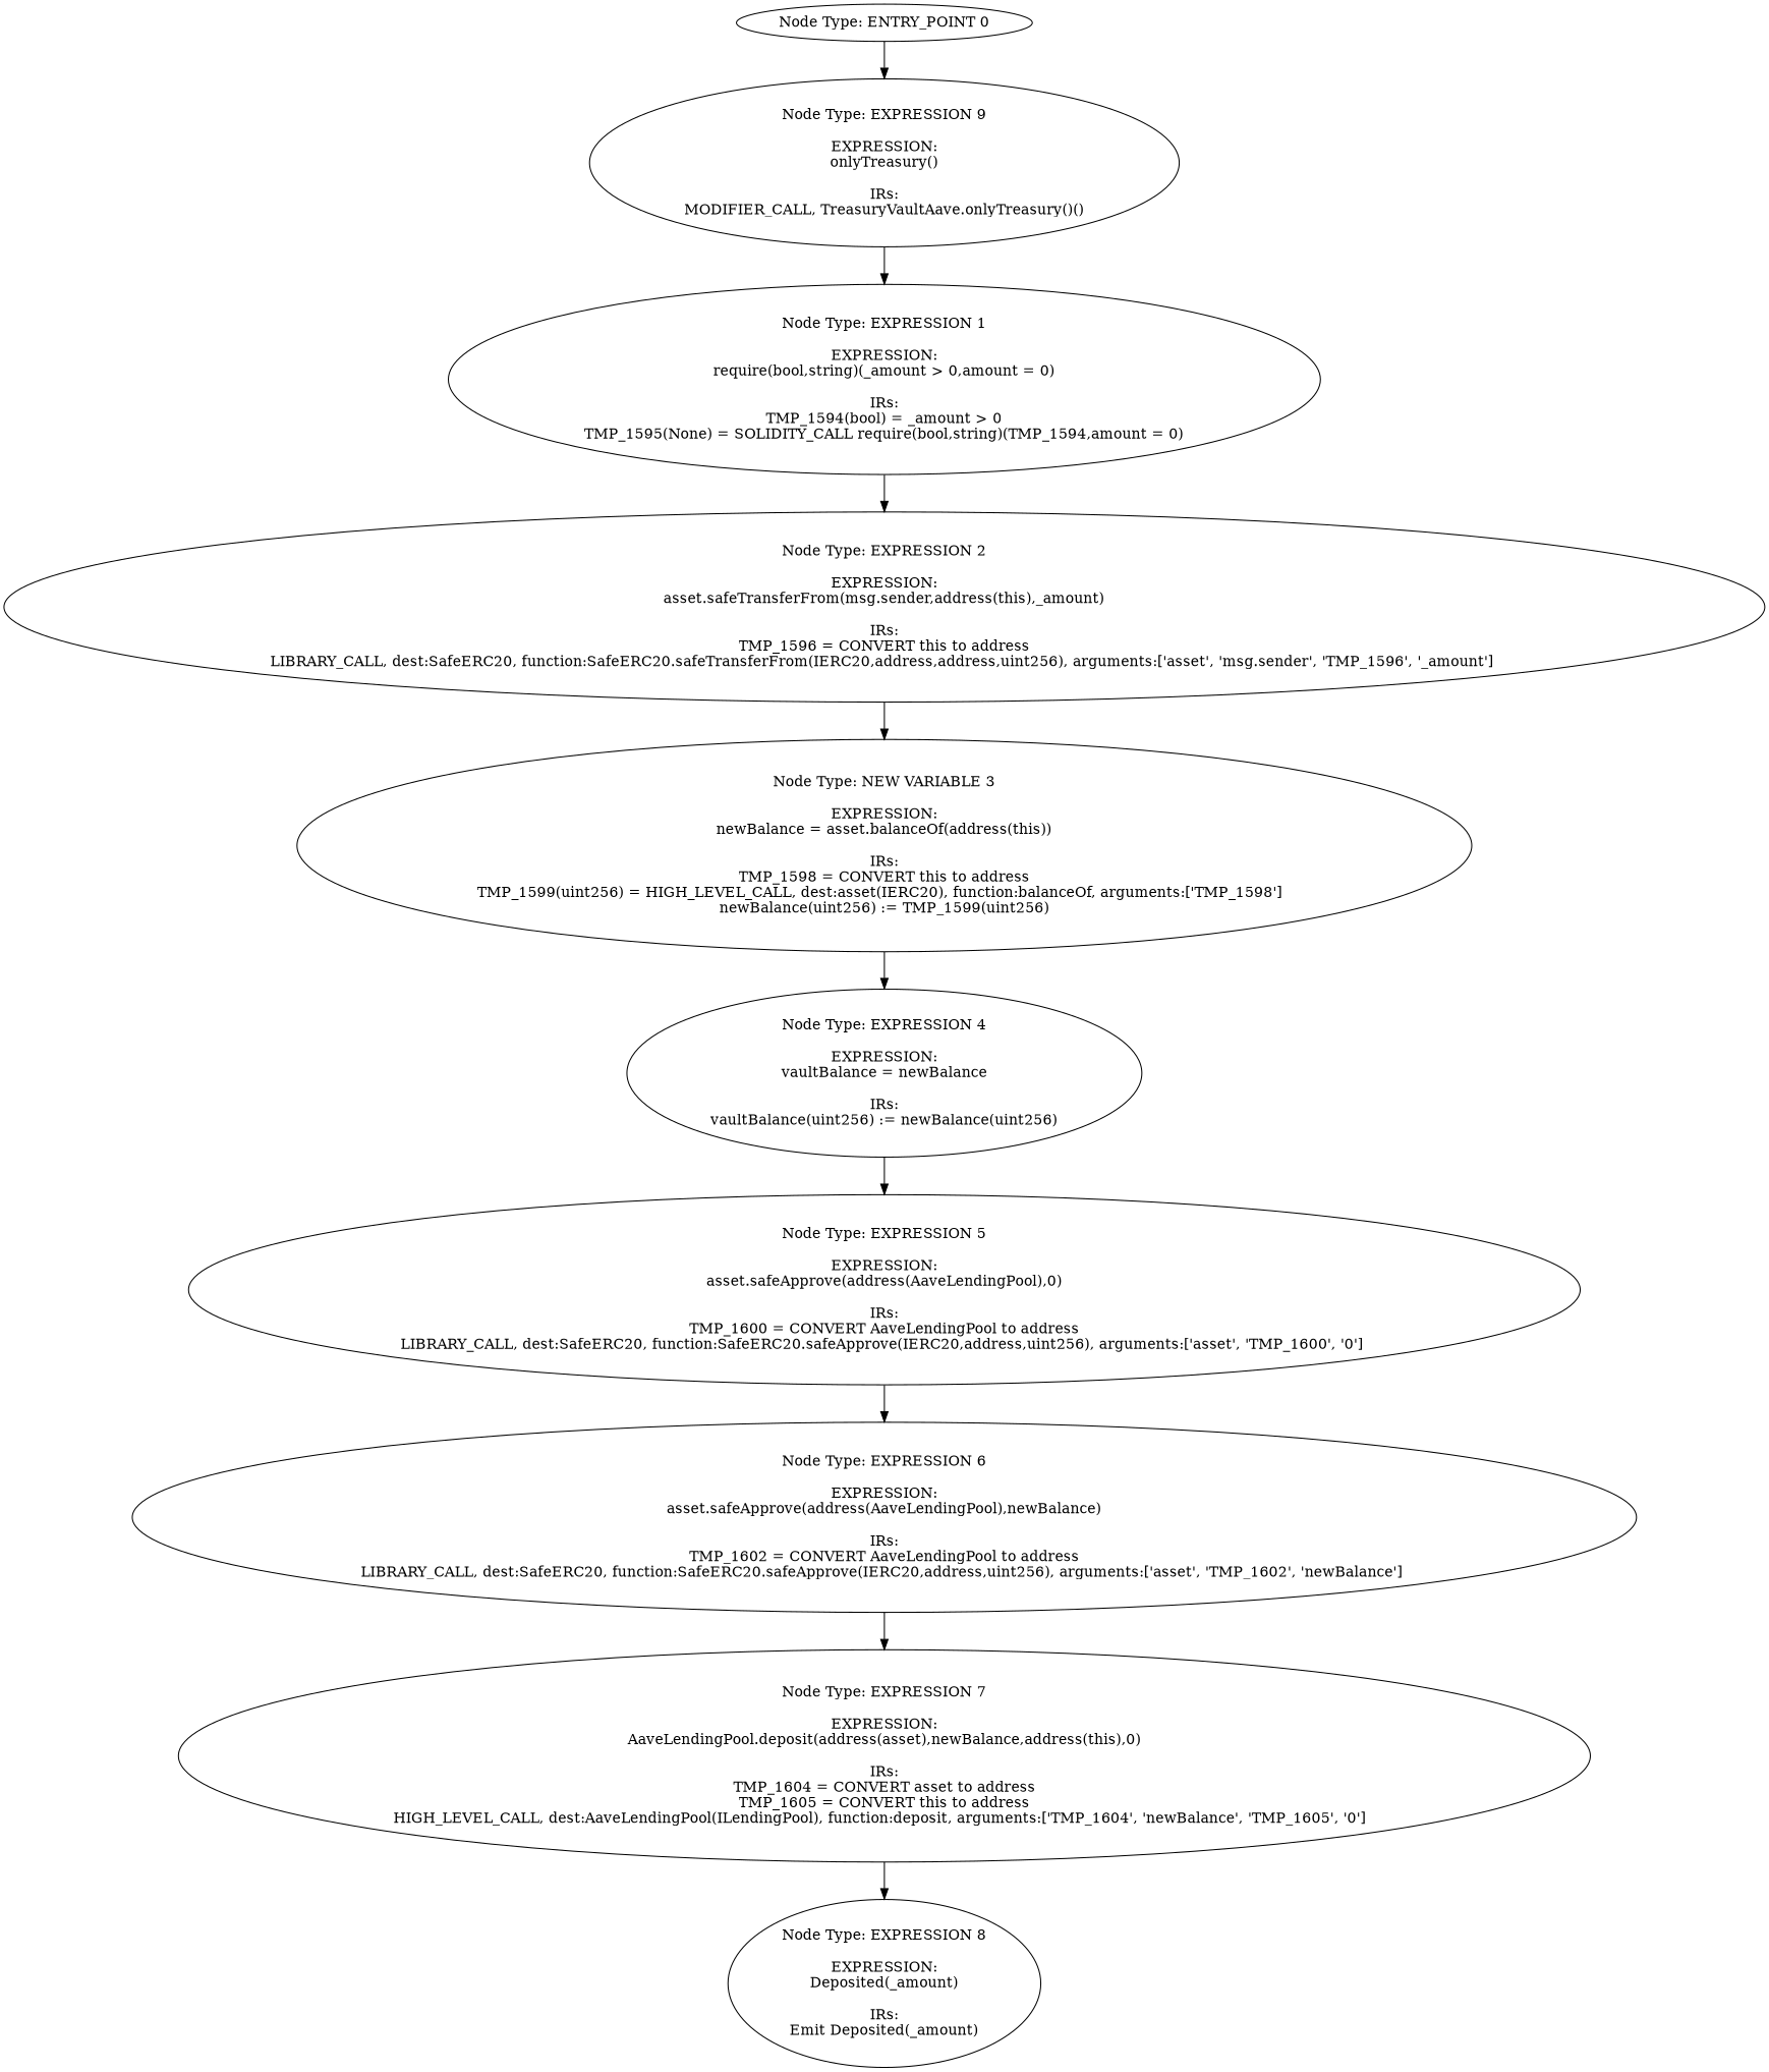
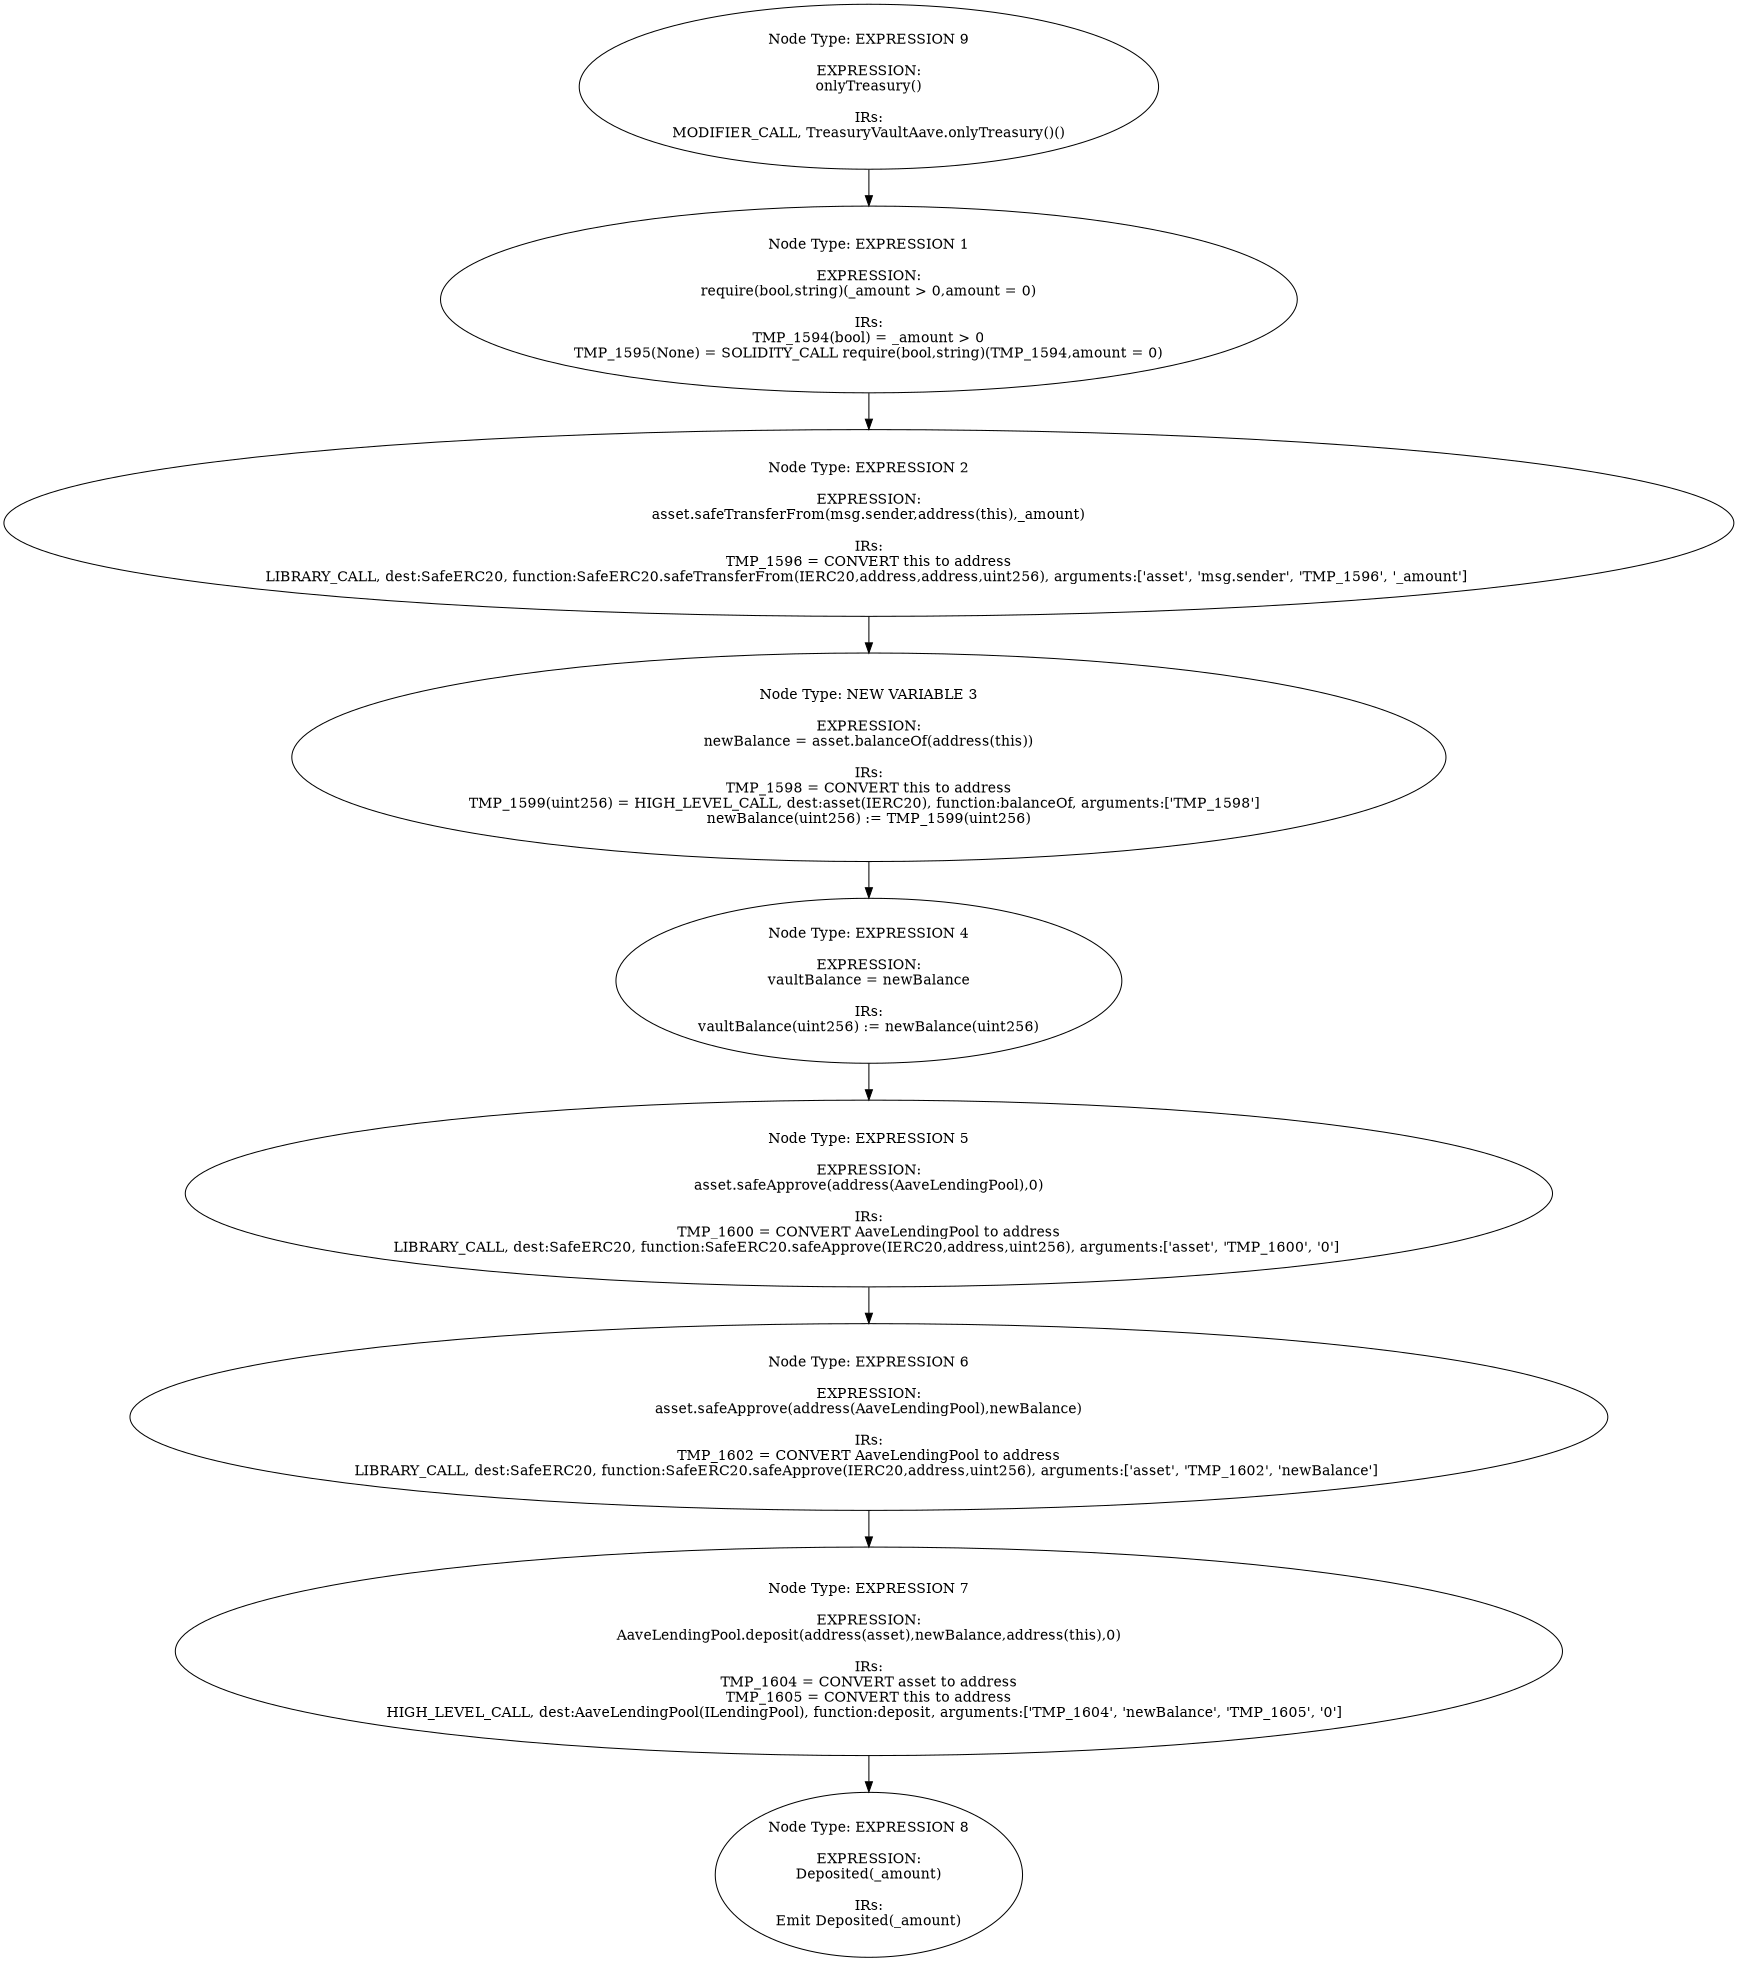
  digraph {
-   n1 [label="Node Type: ENTRY_POINT 0\n"]
    n2 [label="Node Type: EXPRESSION 9\n\nEXPRESSION:\nonlyTreasury()\n\nIRs:\nMODIFIER_CALL, TreasuryVaultAave.onlyTreasury()()"]
    n3 [label="Node Type: EXPRESSION 1\n\nEXPRESSION:\nrequire(bool,string)(_amount > 0,amount = 0)\n\nIRs:\nTMP_1594(bool) = _amount > 0\nTMP_1595(None) = SOLIDITY_CALL require(bool,string)(TMP_1594,amount = 0)"]
    n4 [label="Node Type: EXPRESSION 2\n\nEXPRESSION:\nasset.safeTransferFrom(msg.sender,address(this),_amount)\n\nIRs:\nTMP_1596 = CONVERT this to address\nLIBRARY_CALL, dest:SafeERC20, function:SafeERC20.safeTransferFrom(IERC20,address,address,uint256), arguments:['asset', 'msg.sender', 'TMP_1596', '_amount'] "]
    n5 [label="Node Type: NEW VARIABLE 3\n\nEXPRESSION:\nnewBalance = asset.balanceOf(address(this))\n\nIRs:\nTMP_1598 = CONVERT this to address\nTMP_1599(uint256) = HIGH_LEVEL_CALL, dest:asset(IERC20), function:balanceOf, arguments:['TMP_1598']  \nnewBalance(uint256) := TMP_1599(uint256)"]
    n6 [label="Node Type: EXPRESSION 4\n\nEXPRESSION:\nvaultBalance = newBalance\n\nIRs:\nvaultBalance(uint256) := newBalance(uint256)"]
    n7 [label="Node Type: EXPRESSION 5\n\nEXPRESSION:\nasset.safeApprove(address(AaveLendingPool),0)\n\nIRs:\nTMP_1600 = CONVERT AaveLendingPool to address\nLIBRARY_CALL, dest:SafeERC20, function:SafeERC20.safeApprove(IERC20,address,uint256), arguments:['asset', 'TMP_1600', '0'] "]
    n8 [label="Node Type: EXPRESSION 6\n\nEXPRESSION:\nasset.safeApprove(address(AaveLendingPool),newBalance)\n\nIRs:\nTMP_1602 = CONVERT AaveLendingPool to address\nLIBRARY_CALL, dest:SafeERC20, function:SafeERC20.safeApprove(IERC20,address,uint256), arguments:['asset', 'TMP_1602', 'newBalance'] "]
    n9 [label="Node Type: EXPRESSION 7\n\nEXPRESSION:\nAaveLendingPool.deposit(address(asset),newBalance,address(this),0)\n\nIRs:\nTMP_1604 = CONVERT asset to address\nTMP_1605 = CONVERT this to address\nHIGH_LEVEL_CALL, dest:AaveLendingPool(ILendingPool), function:deposit, arguments:['TMP_1604', 'newBalance', 'TMP_1605', '0']  "]
    n10 [label="Node Type: EXPRESSION 8\n\nEXPRESSION:\nDeposited(_amount)\n\nIRs:\nEmit Deposited(_amount)"]
-   n1 -> n2
    n2 -> n3
    n3 -> n4
    n4 -> n5
    n5 -> n6
    n6 -> n7
    n7 -> n8
    n8 -> n9
    n9 -> n10
  }
